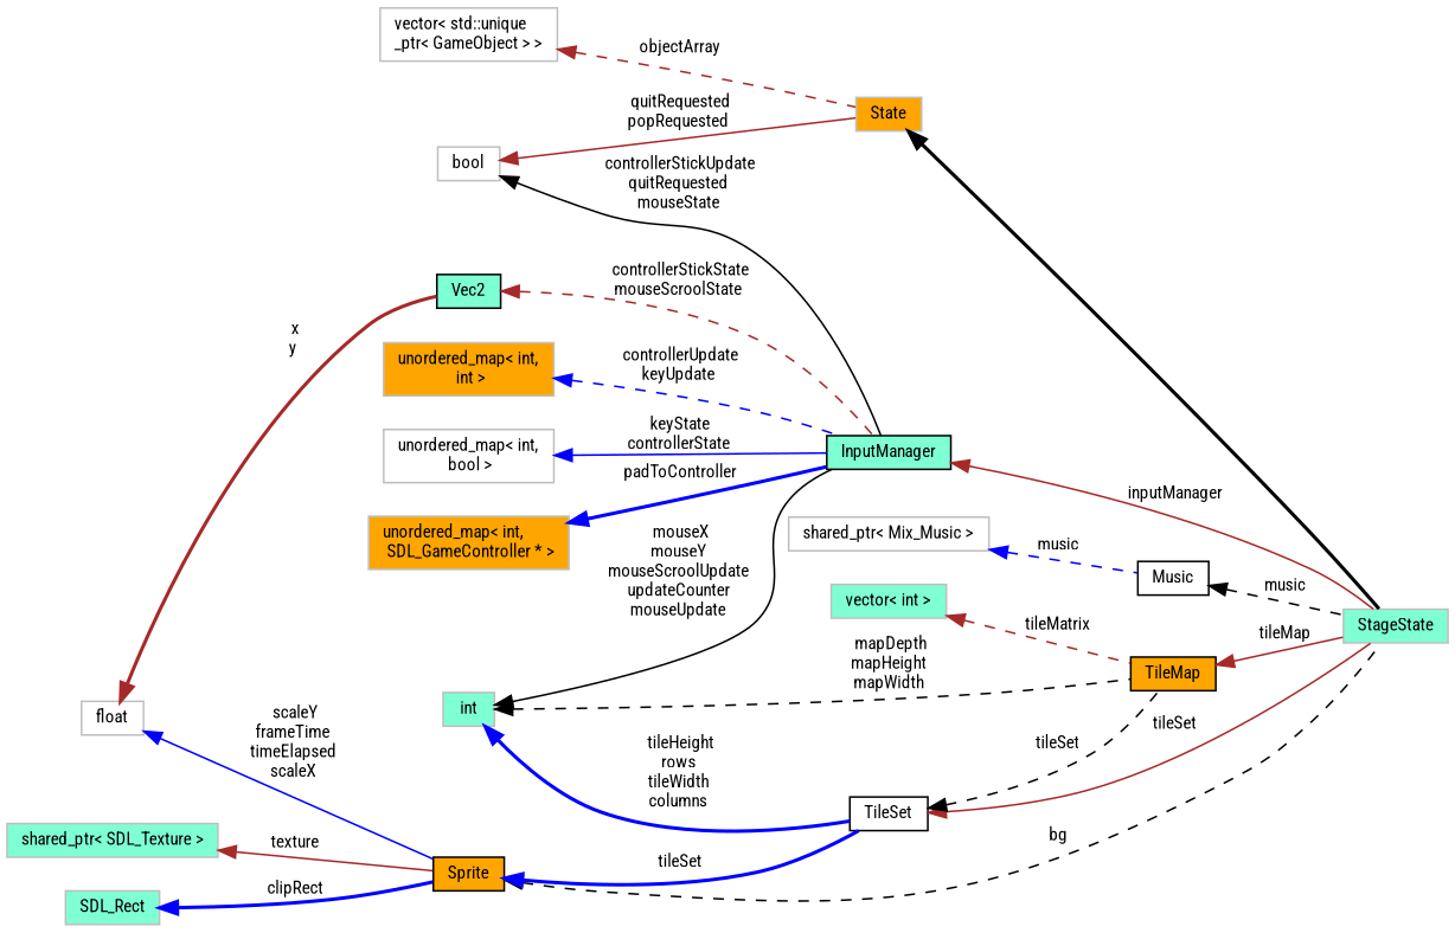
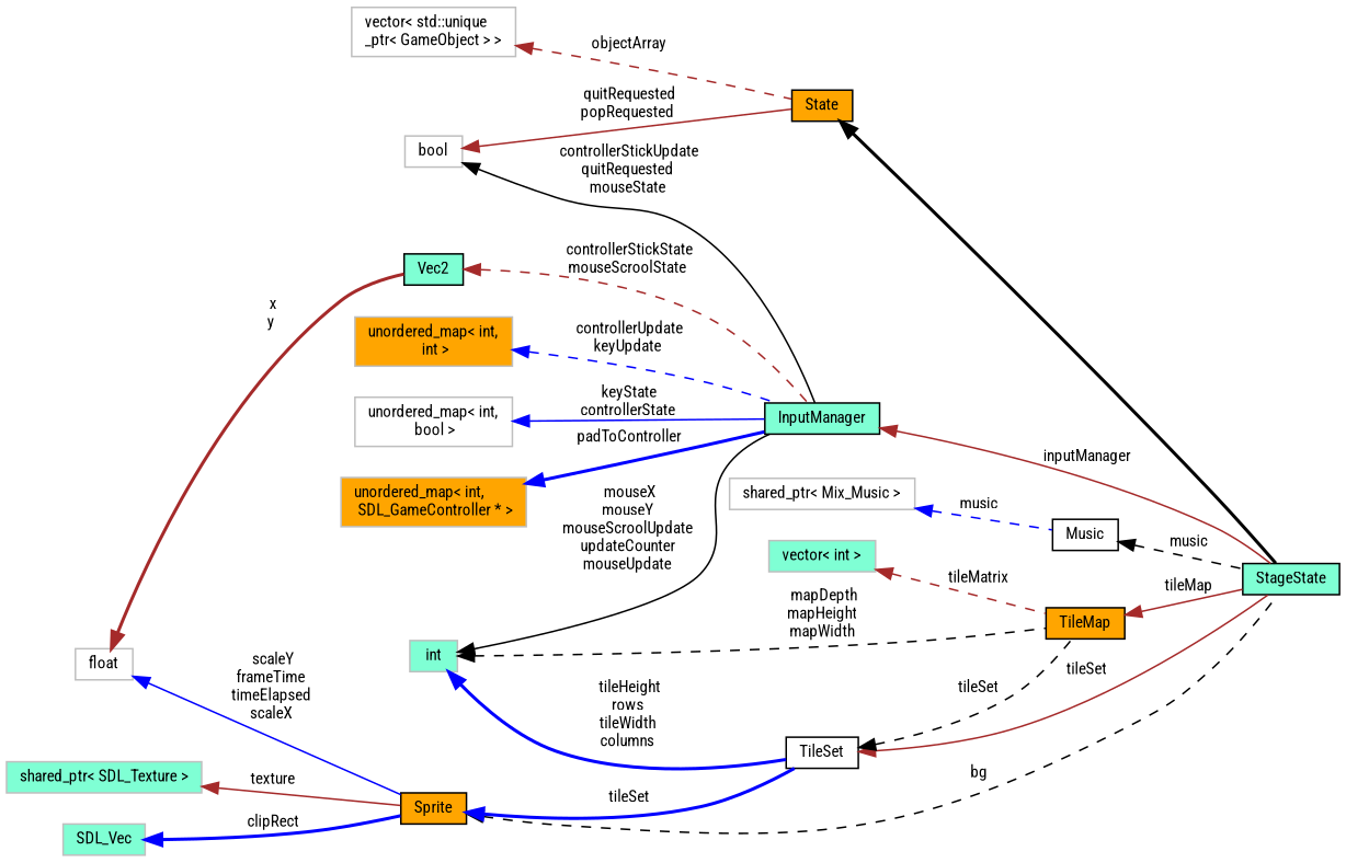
  digraph {
    fontname="Roboto Condensed"
    rankdir=LR
    node [color=grey75 fillcolor=aquamarine fontname="Roboto Condensed" fontsize=10 shape=record style=filled]
    edge [color=brown dir=back fontname="Roboto Condensed" fontsize=10 labelfontname=Helvetica labelfontsize=10 style=dashed]
-   n1 [fontcolor=black height=0.2 label=StageState width=0.4]
-   n2 [fillcolor=orange height=0.2 label=State width=0.4]
+   n1 [color=black fontcolor=black height=0.2 label=StageState width=0.4]
+   n2 [color=black fillcolor=orange height=0.2 label=State width=0.4]
    n3 [fillcolor=white height=0.2 label="vector\< std::unique\l_ptr\< GameObject \> \>" width=0.4]
    n4 [fillcolor=white height=0.2 label=bool width=0.4]
    n5 [color=black height=0.2 label=InputManager width=0.4]
    n6 [color=black fillcolor=white height=0.2 label=Music width=0.4]
    n7 [fillcolor=white height=0.2 label="shared_ptr\< Mix_Music \>" width=0.4]
    n8 [color=black fillcolor=orange height=0.2 label=Sprite width=0.4]
    n9 [color=black fillcolor=white height=0.2 label=TileSet width=0.4]
    n10 [color=black fillcolor=orange height=0.2 label=TileMap width=0.4]
    n11 [fillcolor=white height=0.2 label=float width=0.4]
    n12 [color=black height=0.2 label=Vec2 width=0.4]
-   n13 [height=0.2 label=SDL_Rect width=0.4]
+   n13 [height=0.2 label=SDL_Vec width=0.4]
    n14 [height=0.2 label=int width=0.4]
    n15 [height=0.2 label="shared_ptr\< SDL_Texture \>" width=0.4]
    n16 [height=0.2 label="vector\< int \>" width=0.4]
    n17 [fillcolor=orange height=0.2 label="unordered_map\< int,\l int \>" width=0.4]
    n18 [fillcolor=white height=0.2 label="unordered_map\< int,\l bool \>" width=0.4]
    n19 [fillcolor=orange height=0.2 label="unordered_map\< int,\l SDL_GameController * \>" width=0.4]
    n2 -> n1 [color=black style=bold]
    n3 -> n2 [label=" objectArray"]
    n4 -> n2 [label=" quitRequested\npopRequested" style=solid]
    n4 -> n5 [color=black label=" controllerStickUpdate\nquitRequested\nmouseState" style=solid]
    n5 -> n1 [label=" inputManager" style=solid]
    n6 -> n1 [color=black label=" music"]
    n7 -> n6 [color=blue label=" music"]
    n8 -> n1 [color=black label=" bg"]
    n8 -> n9 [color=blue label=" tileSet" style=bold]
    n9 -> n1 [label=" tileSet" style=solid]
    n9 -> n10 [color=black label=" tileSet"]
    n10 -> n1 [label=" tileMap" style=solid]
    n11 -> n8 [color=blue label=" scaleY\nframeTime\ntimeElapsed\nscaleX" style=solid]
    n11 -> n12 [label=" x\ny" style=bold]
    n12 -> n5 [label=" controllerStickState\nmouseScroolState"]
    n13 -> n8 [color=blue label=" clipRect" style=bold]
    n14 -> n5 [color=black label=" mouseX\nmouseY\nmouseScroolUpdate\nupdateCounter\nmouseUpdate" style=solid]
    n14 -> n9 [color=blue label=" tileHeight\nrows\ntileWidth\ncolumns" style=bold]
    n14 -> n10 [color=black label=" mapDepth\nmapHeight\nmapWidth"]
    n15 -> n8 [label=" texture" style=solid]
    n16 -> n10 [label=" tileMatrix"]
    n17 -> n5 [color=blue label=" controllerUpdate\nkeyUpdate"]
    n18 -> n5 [color=blue label=" keyState\ncontrollerState" style=solid]
    n19 -> n5 [color=blue label=" padToController" style=bold]
  }
